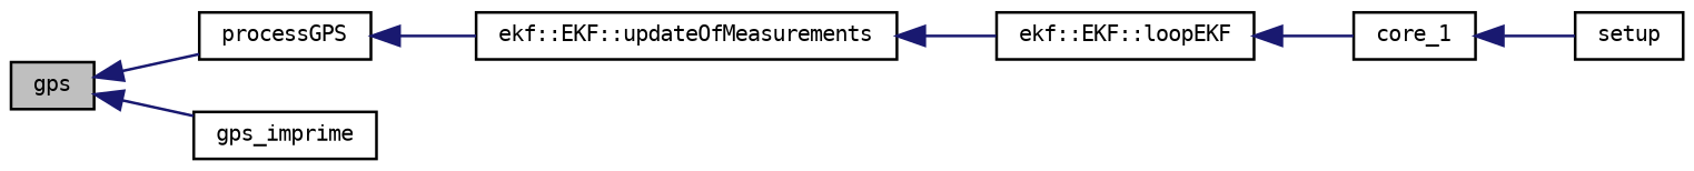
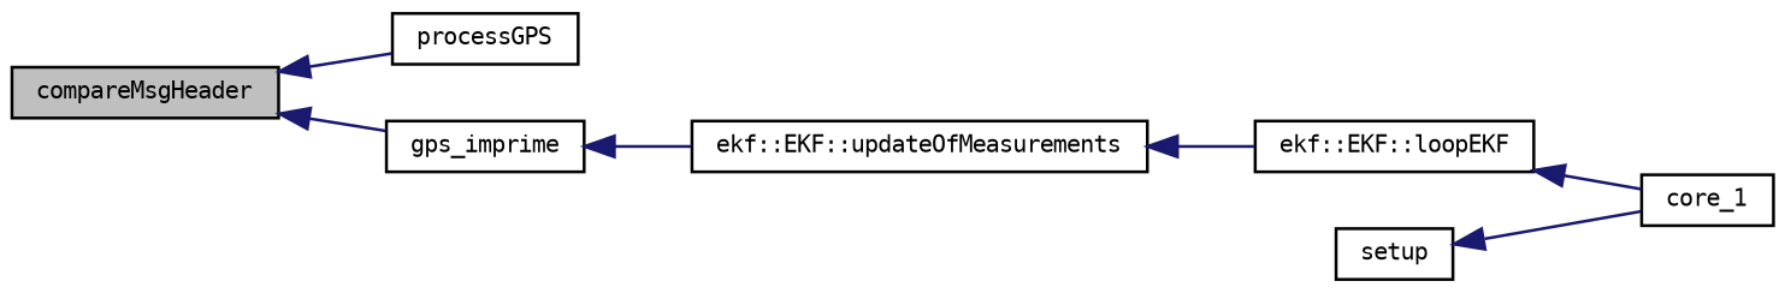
  digraph {
    rankdir=LR
    node [color=black fontname=DejaVuSansMono fontsize=8 shape=record]
    edge [color=midnightblue dir=back fontname=DejaVuSansMono fontsize=8 labelfontname=DejaVuSansMono labelfontsize=8 style=solid]
-   n1 [fillcolor=grey75 fontcolor=black height=0.2 label=gps style=filled width=0.4]
+   n1 [fillcolor=grey75 fontcolor=black height=0.2 label=compareMsgHeader style=filled width=0.4]
    n2 [height=0.2 label=processGPS width=0.4]
    n3 [height=0.2 label=gps_imprime width=0.4]
    n4 [height=0.2 label="ekf::EKF::updateOfMeasurements" width=0.4]
    n5 [height=0.2 label="ekf::EKF::loopEKF" width=0.4]
    n6 [height=0.2 label=core_1 width=0.4]
    n7 [height=0.2 label=setup width=0.4]
    n1 -> n2
    n1 -> n3
-   n2 -> n4
+   n3 -> n4
    n4 -> n5
    n5 -> n6
-   n6 -> n7
+   n7 -> n6
  }
